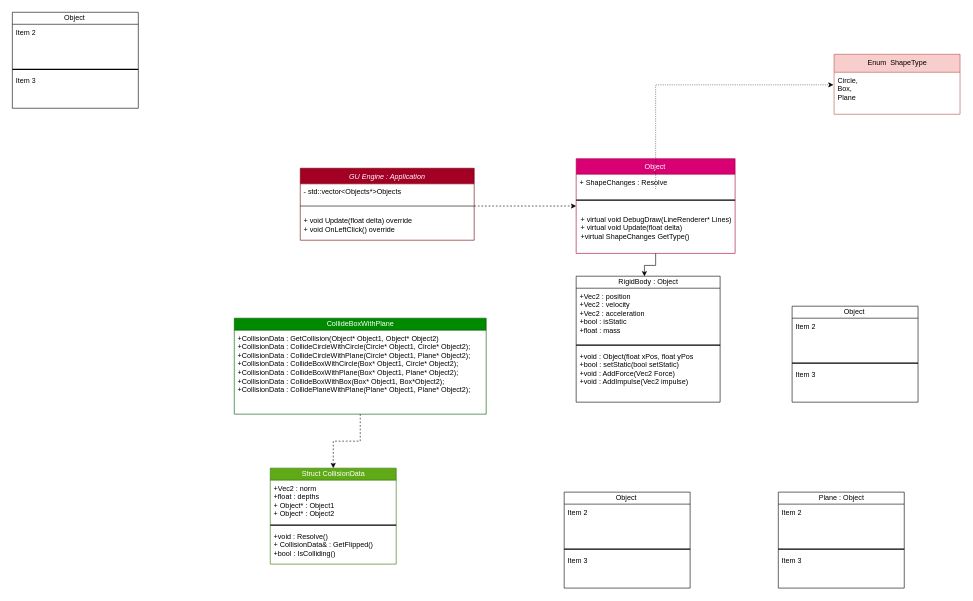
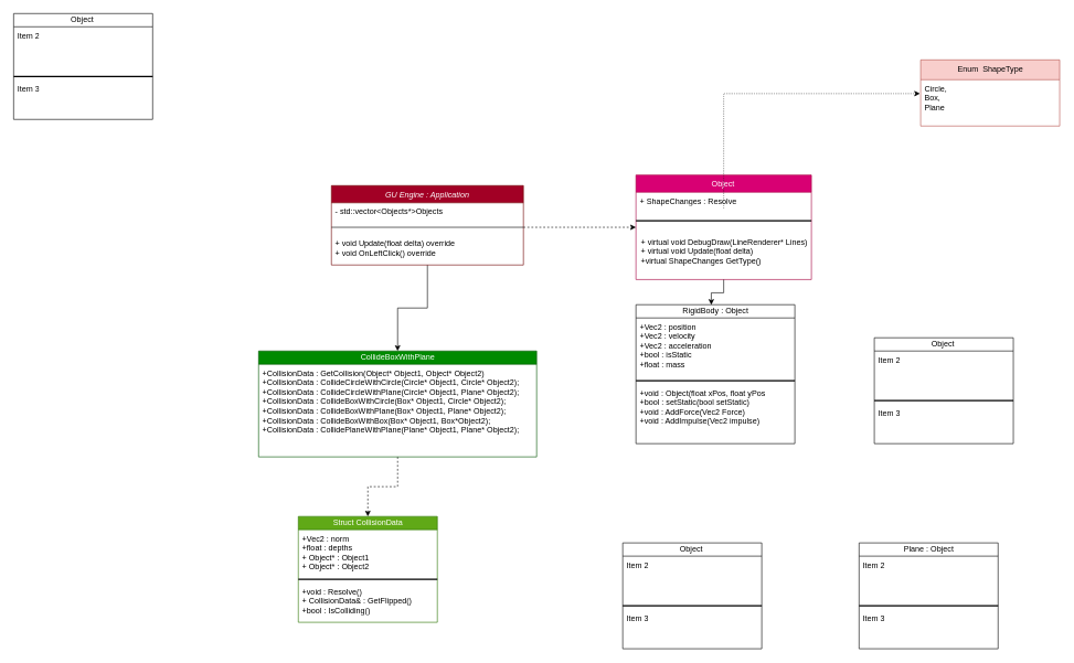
  <mxCell id="0" />
  <mxCell id="1" parent="0" />
+ <mxCell id="2" style="edgeStyle=orthogonalEdgeStyle;rounded=0;orthogonalLoop=1;jettySize=auto;html=1;" edge="1" parent="1" source="3" target="20"><mxGeometry relative="1" as="geometry" /></mxCell>
  <mxCell id="3" value="GU Engine : Application" style="swimlane;fontStyle=2;align=center;verticalAlign=top;childLayout=stackLayout;horizontal=1;startSize=26;horizontalStack=0;resizeParent=1;resizeLast=0;collapsible=1;marginBottom=0;rounded=0;shadow=0;strokeWidth=1;fillColor=#a20025;fontColor=#ffffff;strokeColor=#6F0000;" parent="1" vertex="1"><mxGeometry x="500" y="280" width="290" height="120" as="geometry"><mxRectangle x="230" y="140" width="160" height="26" as="alternateBounds" /></mxGeometry></mxCell>
  <mxCell id="4" value="- std::vector&lt;Objects*&gt;Objects" style="text;align=left;verticalAlign=top;spacingLeft=4;spacingRight=4;overflow=hidden;rotatable=0;points=[[0,0.5],[1,0.5]];portConstraint=eastwest;" parent="3" vertex="1"><mxGeometry y="26" width="290" height="26" as="geometry" /></mxCell>
  <mxCell id="5" value="" style="line;html=1;strokeWidth=1;align=left;verticalAlign=middle;spacingTop=-1;spacingLeft=3;spacingRight=3;rotatable=0;labelPosition=right;points=[];portConstraint=eastwest;" parent="3" vertex="1"><mxGeometry y="52" width="290" height="22" as="geometry" /></mxCell>
  <mxCell id="6" value="+ void Update(float delta) override &#10;+ void OnLeftClick() override " style="text;align=left;verticalAlign=top;spacingLeft=4;spacingRight=4;overflow=hidden;rotatable=0;points=[[0,0.5],[1,0.5]];portConstraint=eastwest;" parent="3" vertex="1"><mxGeometry y="74" width="290" height="36" as="geometry" /></mxCell>
  <mxCell id="7" value="Object&amp;nbsp;" style="swimlane;fontStyle=0;childLayout=stackLayout;horizontal=1;startSize=26;fillColor=#d80073;horizontalStack=0;resizeParent=1;resizeParentMax=0;resizeLast=0;collapsible=1;marginBottom=0;html=1;strokeColor=#A50040;fontColor=#ffffff;" vertex="1" parent="1"><mxGeometry x="960" y="264" width="265" height="158" as="geometry" /></mxCell>
  <mxCell id="8" value="+ ShapeChanges : Resolve" style="text;strokeColor=none;fillColor=none;align=left;verticalAlign=top;spacingLeft=4;spacingRight=4;overflow=hidden;rotatable=0;points=[[0,0.5],[1,0.5]];portConstraint=eastwest;whiteSpace=wrap;html=1;" vertex="1" parent="7"><mxGeometry y="26" width="265" height="24" as="geometry" /></mxCell>
  <mxCell id="9" value="" style="line;strokeWidth=2;html=1;" vertex="1" parent="7"><mxGeometry y="50" width="265" height="38" as="geometry" /></mxCell>
  <mxCell id="10" value="&lt;div style=&quot;text-align: left;&quot;&gt;&lt;span style=&quot;background-color: initial;&quot;&gt;+ virtual void DebugDraw(LineRenderer* Lines)&lt;/span&gt;&lt;/div&gt;&lt;div&gt;&lt;div style=&quot;text-align: left;&quot;&gt;&lt;span style=&quot;background-color: initial;&quot;&gt;+ virtual void Update(float delta)&lt;/span&gt;&lt;/div&gt;&lt;div style=&quot;text-align: left;&quot;&gt;&lt;span style=&quot;background-color: initial;&quot;&gt;+virtual ShapeChanges GetType()&amp;nbsp;&lt;/span&gt;&lt;/div&gt;&lt;div&gt;&lt;br&gt;&lt;/div&gt;&lt;/div&gt;" style="text;html=1;align=center;verticalAlign=middle;resizable=0;points=[];autosize=1;strokeColor=none;fillColor=none;" vertex="1" parent="7"><mxGeometry y="88" width="265" height="70" as="geometry" /></mxCell>
  <mxCell id="11" style="edgeStyle=orthogonalEdgeStyle;rounded=0;orthogonalLoop=1;jettySize=auto;html=1;entryX=0;entryY=0.5;entryDx=0;entryDy=0;dashed=1;" edge="1" parent="1" source="5" target="7"><mxGeometry relative="1" as="geometry" /></mxCell>
  <mxCell id="12" value="Object&amp;nbsp;" style="swimlane;fontStyle=0;childLayout=stackLayout;horizontal=1;startSize=20;fillColor=none;horizontalStack=0;resizeParent=1;resizeParentMax=0;resizeLast=0;collapsible=1;marginBottom=0;html=1;" vertex="1" parent="1"><mxGeometry x="20" y="20" width="210" height="160" as="geometry" /></mxCell>
  <mxCell id="13" value="Item 2" style="text;strokeColor=none;fillColor=none;align=left;verticalAlign=top;spacingLeft=4;spacingRight=4;overflow=hidden;rotatable=0;points=[[0,0.5],[1,0.5]];portConstraint=eastwest;whiteSpace=wrap;html=1;" vertex="1" parent="12"><mxGeometry y="20" width="210" height="70" as="geometry" /></mxCell>
  <mxCell id="14" value="" style="line;strokeWidth=2;html=1;" vertex="1" parent="12"><mxGeometry y="90" width="210" height="10" as="geometry" /></mxCell>
  <mxCell id="15" value="Item 3" style="text;strokeColor=none;fillColor=none;align=left;verticalAlign=top;spacingLeft=4;spacingRight=4;overflow=hidden;rotatable=0;points=[[0,0.5],[1,0.5]];portConstraint=eastwest;whiteSpace=wrap;html=1;" vertex="1" parent="12"><mxGeometry y="100" width="210" height="60" as="geometry" /></mxCell>
  <mxCell id="16" value="Enum&amp;nbsp; ShapeType" style="swimlane;fontStyle=0;childLayout=stackLayout;horizontal=1;startSize=30;fillColor=#f8cecc;horizontalStack=0;resizeParent=1;resizeParentMax=0;resizeLast=0;collapsible=1;marginBottom=0;html=1;strokeColor=#b85450;" vertex="1" parent="1"><mxGeometry x="1390" y="90" width="210" height="100" as="geometry" /></mxCell>
  <mxCell id="17" value="Circle,&lt;div&gt;Box,&amp;nbsp;&lt;/div&gt;&lt;div&gt;Plane&lt;/div&gt;" style="text;strokeColor=none;fillColor=none;align=left;verticalAlign=top;spacingLeft=4;spacingRight=4;overflow=hidden;rotatable=0;points=[[0,0.5],[1,0.5]];portConstraint=eastwest;whiteSpace=wrap;html=1;" vertex="1" parent="16"><mxGeometry y="30" width="210" height="70" as="geometry" /></mxCell>
  <mxCell id="18" style="edgeStyle=orthogonalEdgeStyle;rounded=0;orthogonalLoop=1;jettySize=auto;html=1;entryX=-0.005;entryY=0.3;entryDx=0;entryDy=0;entryPerimeter=0;dashed=1;dashPattern=1 2;" edge="1" parent="1" source="9" target="17"><mxGeometry relative="1" as="geometry" /></mxCell>
  <mxCell id="19" style="edgeStyle=orthogonalEdgeStyle;rounded=0;orthogonalLoop=1;jettySize=auto;html=1;entryX=0.5;entryY=0;entryDx=0;entryDy=0;dashed=1;" edge="1" parent="1" source="20" target="22"><mxGeometry relative="1" as="geometry" /></mxCell>
  <mxCell id="20" value="CollideBoxWithPlane" style="swimlane;fontStyle=0;childLayout=stackLayout;horizontal=1;startSize=20;fillColor=#008a00;horizontalStack=0;resizeParent=1;resizeParentMax=0;resizeLast=0;collapsible=1;marginBottom=0;html=1;fontColor=#ffffff;strokeColor=#005700;" vertex="1" parent="1"><mxGeometry x="390" y="530" width="420" height="160" as="geometry" /></mxCell>
  <mxCell id="21" value="+CollisionData : GetCollision(Object* Object1, Object* Object2)&lt;div&gt;+&lt;span style=&quot;background-color: initial;&quot;&gt;CollisionData : CollideCircleWithCircle(Circle* Object1, Circle* Object2);&lt;/span&gt;&lt;/div&gt;&lt;div&gt;+CollisionData : CollideCircleWithPlane(Circle* Object1, Plane* Object2);&lt;/div&gt;&lt;div&gt;+CollisionData : CollideBoxWithCircle(Box* Object1, Circle* Object2);&lt;/div&gt;&lt;div&gt;+CollisionData : CollideBoxWithPlane(Box* Object1, Plane* Object2);&lt;/div&gt;&lt;div&gt;+CollisionData : CollideBoxWithBox(Box* Object1, Box*Object2);&lt;/div&gt;&lt;div&gt;+CollisionData : CollidePlaneWithPlane(Plane* Object1, Plane* Object2);&lt;/div&gt;" style="text;strokeColor=none;fillColor=none;align=left;verticalAlign=top;spacingLeft=4;spacingRight=4;overflow=hidden;rotatable=0;points=[[0,0.5],[1,0.5]];portConstraint=eastwest;whiteSpace=wrap;html=1;" vertex="1" parent="20"><mxGeometry y="20" width="420" height="140" as="geometry" /></mxCell>
  <mxCell id="22" value="Struct CollisionData" style="swimlane;fontStyle=0;childLayout=stackLayout;horizontal=1;startSize=20;fillColor=#60a917;horizontalStack=0;resizeParent=1;resizeParentMax=0;resizeLast=0;collapsible=1;marginBottom=0;html=1;fontColor=#ffffff;strokeColor=#2D7600;" vertex="1" parent="1"><mxGeometry x="450" y="780" width="210" height="160" as="geometry" /></mxCell>
  <mxCell id="23" value="+Vec2 : norm&amp;nbsp;&lt;div&gt;+float : depths&lt;/div&gt;&lt;div&gt;+ Object* : Object1&amp;nbsp;&lt;/div&gt;&lt;div&gt;+ Object* : Object2&lt;/div&gt;&lt;div&gt;&lt;br&gt;&lt;/div&gt;" style="text;strokeColor=none;fillColor=none;align=left;verticalAlign=top;spacingLeft=4;spacingRight=4;overflow=hidden;rotatable=0;points=[[0,0.5],[1,0.5]];portConstraint=eastwest;whiteSpace=wrap;html=1;" vertex="1" parent="22"><mxGeometry y="20" width="210" height="70" as="geometry" /></mxCell>
  <mxCell id="24" value="" style="line;strokeWidth=2;html=1;" vertex="1" parent="22"><mxGeometry y="90" width="210" height="10" as="geometry" /></mxCell>
  <mxCell id="25" value="+void : Resolve()&lt;div&gt;+ CollisionData&amp;amp; : GetFlipped()&lt;/div&gt;&lt;div&gt;+bool : IsColliding()&amp;nbsp;&lt;/div&gt;" style="text;strokeColor=none;fillColor=none;align=left;verticalAlign=top;spacingLeft=4;spacingRight=4;overflow=hidden;rotatable=0;points=[[0,0.5],[1,0.5]];portConstraint=eastwest;whiteSpace=wrap;html=1;" vertex="1" parent="22"><mxGeometry y="100" width="210" height="60" as="geometry" /></mxCell>
  <mxCell id="26" value="Object&amp;nbsp;" style="swimlane;fontStyle=0;childLayout=stackLayout;horizontal=1;startSize=20;fillColor=none;horizontalStack=0;resizeParent=1;resizeParentMax=0;resizeLast=0;collapsible=1;marginBottom=0;html=1;" vertex="1" parent="1"><mxGeometry x="1320" y="510" width="210" height="160" as="geometry" /></mxCell>
  <mxCell id="27" value="Item 2" style="text;strokeColor=none;fillColor=none;align=left;verticalAlign=top;spacingLeft=4;spacingRight=4;overflow=hidden;rotatable=0;points=[[0,0.5],[1,0.5]];portConstraint=eastwest;whiteSpace=wrap;html=1;" vertex="1" parent="26"><mxGeometry y="20" width="210" height="70" as="geometry" /></mxCell>
  <mxCell id="28" value="" style="line;strokeWidth=2;html=1;" vertex="1" parent="26"><mxGeometry y="90" width="210" height="10" as="geometry" /></mxCell>
  <mxCell id="29" value="Item 3" style="text;strokeColor=none;fillColor=none;align=left;verticalAlign=top;spacingLeft=4;spacingRight=4;overflow=hidden;rotatable=0;points=[[0,0.5],[1,0.5]];portConstraint=eastwest;whiteSpace=wrap;html=1;" vertex="1" parent="26"><mxGeometry y="100" width="210" height="60" as="geometry" /></mxCell>
  <mxCell id="30" value="Object&amp;nbsp;" style="swimlane;fontStyle=0;childLayout=stackLayout;horizontal=1;startSize=20;fillColor=none;horizontalStack=0;resizeParent=1;resizeParentMax=0;resizeLast=0;collapsible=1;marginBottom=0;html=1;" vertex="1" parent="1"><mxGeometry x="940" y="820" width="210" height="160" as="geometry" /></mxCell>
  <mxCell id="31" value="Item 2" style="text;strokeColor=none;fillColor=none;align=left;verticalAlign=top;spacingLeft=4;spacingRight=4;overflow=hidden;rotatable=0;points=[[0,0.5],[1,0.5]];portConstraint=eastwest;whiteSpace=wrap;html=1;" vertex="1" parent="30"><mxGeometry y="20" width="210" height="70" as="geometry" /></mxCell>
  <mxCell id="32" value="" style="line;strokeWidth=2;html=1;" vertex="1" parent="30"><mxGeometry y="90" width="210" height="10" as="geometry" /></mxCell>
  <mxCell id="33" value="Item 3" style="text;strokeColor=none;fillColor=none;align=left;verticalAlign=top;spacingLeft=4;spacingRight=4;overflow=hidden;rotatable=0;points=[[0,0.5],[1,0.5]];portConstraint=eastwest;whiteSpace=wrap;html=1;" vertex="1" parent="30"><mxGeometry y="100" width="210" height="60" as="geometry" /></mxCell>
  <mxCell id="34" value="Plane : Object" style="swimlane;fontStyle=0;childLayout=stackLayout;horizontal=1;startSize=20;fillColor=none;horizontalStack=0;resizeParent=1;resizeParentMax=0;resizeLast=0;collapsible=1;marginBottom=0;html=1;" vertex="1" parent="1"><mxGeometry x="1297" y="820" width="210" height="160" as="geometry" /></mxCell>
  <mxCell id="35" value="Item 2" style="text;strokeColor=none;fillColor=none;align=left;verticalAlign=top;spacingLeft=4;spacingRight=4;overflow=hidden;rotatable=0;points=[[0,0.5],[1,0.5]];portConstraint=eastwest;whiteSpace=wrap;html=1;" vertex="1" parent="34"><mxGeometry y="20" width="210" height="70" as="geometry" /></mxCell>
  <mxCell id="36" value="" style="line;strokeWidth=2;html=1;" vertex="1" parent="34"><mxGeometry y="90" width="210" height="10" as="geometry" /></mxCell>
  <mxCell id="37" value="Item 3" style="text;strokeColor=none;fillColor=none;align=left;verticalAlign=top;spacingLeft=4;spacingRight=4;overflow=hidden;rotatable=0;points=[[0,0.5],[1,0.5]];portConstraint=eastwest;whiteSpace=wrap;html=1;" vertex="1" parent="34"><mxGeometry y="100" width="210" height="60" as="geometry" /></mxCell>
  <mxCell id="38" value="RigidBody : Object" style="swimlane;fontStyle=0;childLayout=stackLayout;horizontal=1;startSize=20;fillColor=none;horizontalStack=0;resizeParent=1;resizeParentMax=0;resizeLast=0;collapsible=1;marginBottom=0;html=1;" vertex="1" parent="1"><mxGeometry x="960" y="460" width="240" height="210" as="geometry" /></mxCell>
  <mxCell id="39" value="+Vec2 : position&lt;div&gt;+Vec2 : velocity&lt;/div&gt;&lt;div&gt;+Vec2 : acceleration&lt;/div&gt;&lt;div&gt;+bool : isStatic&lt;/div&gt;&lt;div&gt;+float : mass&lt;/div&gt;&lt;div&gt;&lt;br&gt;&lt;/div&gt;" style="text;strokeColor=none;fillColor=none;align=left;verticalAlign=top;spacingLeft=4;spacingRight=4;overflow=hidden;rotatable=0;points=[[0,0.5],[1,0.5]];portConstraint=eastwest;whiteSpace=wrap;html=1;" vertex="1" parent="38"><mxGeometry y="20" width="240" height="90" as="geometry" /></mxCell>
  <mxCell id="40" value="" style="line;strokeWidth=2;html=1;" vertex="1" parent="38"><mxGeometry y="110" width="240" height="10" as="geometry" /></mxCell>
  <mxCell id="41" value="+void : Object(float xPos, float yPos&lt;div&gt;+bool : setStatic(bool setStatic)&amp;nbsp;&lt;/div&gt;&lt;div&gt;+void : AddForce(Vec2 Force)&lt;/div&gt;&lt;div&gt;+void : AddImpulse(Vec2 impulse)&lt;/div&gt;&lt;div&gt;&lt;br&gt;&lt;/div&gt;" style="text;strokeColor=none;fillColor=none;align=left;verticalAlign=top;spacingLeft=4;spacingRight=4;overflow=hidden;rotatable=0;points=[[0,0.5],[1,0.5]];portConstraint=eastwest;whiteSpace=wrap;html=1;" vertex="1" parent="38"><mxGeometry y="120" width="240" height="90" as="geometry" /></mxCell>
  <mxCell id="42" style="edgeStyle=orthogonalEdgeStyle;rounded=0;orthogonalLoop=1;jettySize=auto;html=1;entryX=0.474;entryY=0.001;entryDx=0;entryDy=0;entryPerimeter=0;" edge="1" parent="1" source="10" target="38"><mxGeometry relative="1" as="geometry" /></mxCell>
